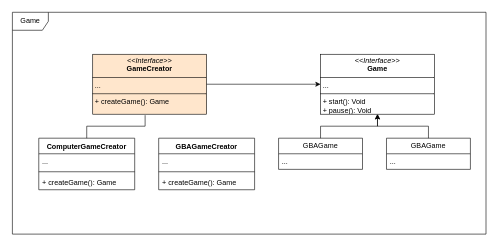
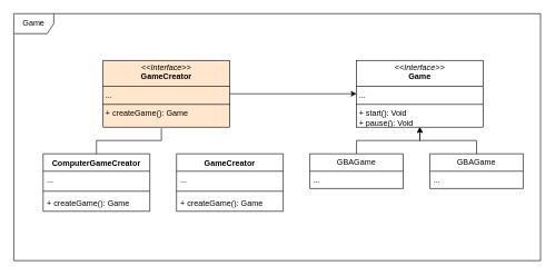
  <mxCell id="0" />
  <mxCell id="1" parent="0" />
  <mxCell id="2" value="Game" style="shape=umlFrame;whiteSpace=wrap;html=1;pointerEvents=0;" vertex="1" parent="1"><mxGeometry x="20" y="20" width="790" height="370" as="geometry" /></mxCell>
  <mxCell id="3" value="&lt;p style=&quot;margin:0px;margin-top:4px;text-align:center;&quot;&gt;&lt;i&gt;&amp;lt;&amp;lt;Interface&amp;gt;&amp;gt;&lt;/i&gt;&lt;br&gt;&lt;b&gt;Game&lt;/b&gt;&lt;/p&gt;&lt;hr size=&quot;1&quot; style=&quot;border-style:solid;&quot;&gt;&lt;p style=&quot;margin:0px;margin-left:4px;&quot;&gt;...&lt;/p&gt;&lt;hr size=&quot;1&quot; style=&quot;border-style:solid;&quot;&gt;&lt;p style=&quot;margin:0px;margin-left:4px;&quot;&gt;+ start(): Void&lt;br&gt;+ pause(): Void&lt;/p&gt;" style="verticalAlign=top;align=left;overflow=fill;html=1;whiteSpace=wrap;" vertex="1" parent="1"><mxGeometry x="534" y="90" width="190" height="100" as="geometry" /></mxCell>
  <mxCell id="4" value="&lt;p style=&quot;margin:0px;margin-top:4px;text-align:center;&quot;&gt;&lt;i&gt;&amp;lt;&amp;lt;Interface&amp;gt;&amp;gt;&lt;/i&gt;&lt;br&gt;&lt;b&gt;GameCreator&lt;/b&gt;&lt;/p&gt;&lt;hr size=&quot;1&quot; style=&quot;border-style:solid;&quot;&gt;&lt;p style=&quot;margin:0px;margin-left:4px;&quot;&gt;...&lt;/p&gt;&lt;hr size=&quot;1&quot; style=&quot;border-style:solid;&quot;&gt;&lt;p style=&quot;margin:0px;margin-left:4px;&quot;&gt;+ createGame(): Game&lt;br&gt;&lt;/p&gt;" style="verticalAlign=top;align=left;overflow=fill;html=1;whiteSpace=wrap;fillColor=#ffe6cc;" vertex="1" parent="1"><mxGeometry x="154" y="90" width="190" height="100" as="geometry" /></mxCell>
  <mxCell id="5" value="ComputerGameCreator" style="swimlane;fontStyle=1;align=center;verticalAlign=top;childLayout=stackLayout;horizontal=1;startSize=26;horizontalStack=0;resizeParent=1;resizeParentMax=0;resizeLast=0;collapsible=1;marginBottom=0;whiteSpace=wrap;html=1;" vertex="1" parent="1"><mxGeometry x="64" y="230" width="160" height="86" as="geometry" /></mxCell>
  <mxCell id="6" value="..." style="text;strokeColor=none;fillColor=none;align=left;verticalAlign=top;spacingLeft=4;spacingRight=4;overflow=hidden;rotatable=0;points=[[0,0.5],[1,0.5]];portConstraint=eastwest;whiteSpace=wrap;html=1;" vertex="1" parent="5"><mxGeometry y="26" width="160" height="26" as="geometry" /></mxCell>
  <mxCell id="7" value="" style="line;strokeWidth=1;fillColor=none;align=left;verticalAlign=middle;spacingTop=-1;spacingLeft=3;spacingRight=3;rotatable=0;labelPosition=right;points=[];portConstraint=eastwest;strokeColor=inherit;" vertex="1" parent="5"><mxGeometry y="52" width="160" height="8" as="geometry" /></mxCell>
  <mxCell id="8" value="+ createGame(): Game" style="text;strokeColor=none;fillColor=none;align=left;verticalAlign=top;spacingLeft=4;spacingRight=4;overflow=hidden;rotatable=0;points=[[0,0.5],[1,0.5]];portConstraint=eastwest;whiteSpace=wrap;html=1;" vertex="1" parent="5"><mxGeometry y="60" width="160" height="26" as="geometry" /></mxCell>
- <mxCell id="9" value="GBAGameCreator" style="swimlane;fontStyle=1;align=center;verticalAlign=top;childLayout=stackLayout;horizontal=1;startSize=26;horizontalStack=0;resizeParent=1;resizeParentMax=0;resizeLast=0;collapsible=1;marginBottom=0;whiteSpace=wrap;html=1;" vertex="1" parent="1"><mxGeometry x="264" y="230" width="160" height="86" as="geometry" /></mxCell>
+ <mxCell id="9" value="GameCreator" style="swimlane;fontStyle=1;align=center;verticalAlign=top;childLayout=stackLayout;horizontal=1;startSize=26;horizontalStack=0;resizeParent=1;resizeParentMax=0;resizeLast=0;collapsible=1;marginBottom=0;whiteSpace=wrap;html=1;" vertex="1" parent="1"><mxGeometry x="264" y="230" width="160" height="86" as="geometry" /></mxCell>
  <mxCell id="10" value="..." style="text;strokeColor=none;fillColor=none;align=left;verticalAlign=top;spacingLeft=4;spacingRight=4;overflow=hidden;rotatable=0;points=[[0,0.5],[1,0.5]];portConstraint=eastwest;whiteSpace=wrap;html=1;" vertex="1" parent="9"><mxGeometry y="26" width="160" height="26" as="geometry" /></mxCell>
  <mxCell id="11" value="" style="line;strokeWidth=1;fillColor=none;align=left;verticalAlign=middle;spacingTop=-1;spacingLeft=3;spacingRight=3;rotatable=0;labelPosition=right;points=[];portConstraint=eastwest;strokeColor=inherit;" vertex="1" parent="9"><mxGeometry y="52" width="160" height="8" as="geometry" /></mxCell>
  <mxCell id="12" value="+ createGame(): Game" style="text;strokeColor=none;fillColor=none;align=left;verticalAlign=top;spacingLeft=4;spacingRight=4;overflow=hidden;rotatable=0;points=[[0,0.5],[1,0.5]];portConstraint=eastwest;whiteSpace=wrap;html=1;" vertex="1" parent="9"><mxGeometry y="60" width="160" height="26" as="geometry" /></mxCell>
  <mxCell id="13" style="edgeStyle=orthogonalEdgeStyle;rounded=0;orthogonalLoop=1;jettySize=auto;html=1;entryX=0.46;entryY=1.016;entryDx=0;entryDy=0;entryPerimeter=0;endArrow=none;" edge="1" parent="1" source="5" target="4"><mxGeometry relative="1" as="geometry" /></mxCell>
  <mxCell id="14" style="edgeStyle=orthogonalEdgeStyle;rounded=0;orthogonalLoop=1;jettySize=auto;html=1;entryX=0;entryY=0.5;entryDx=0;entryDy=0;" edge="1" parent="1" source="4" target="3"><mxGeometry relative="1" as="geometry"><Array as="points" /></mxGeometry></mxCell>
  <mxCell id="15" style="edgeStyle=orthogonalEdgeStyle;rounded=0;orthogonalLoop=1;jettySize=auto;html=1;entryX=0.5;entryY=1;entryDx=0;entryDy=0;" edge="1" parent="1" source="16" target="3"><mxGeometry relative="1" as="geometry" /></mxCell>
  <mxCell id="16" value="GBAGame" style="swimlane;fontStyle=0;childLayout=stackLayout;horizontal=1;startSize=26;fillColor=none;horizontalStack=0;resizeParent=1;resizeParentMax=0;resizeLast=0;collapsible=1;marginBottom=0;whiteSpace=wrap;html=1;" vertex="1" parent="1"><mxGeometry x="464" y="230" width="140" height="52" as="geometry" /></mxCell>
  <mxCell id="17" value="..." style="text;strokeColor=none;fillColor=none;align=left;verticalAlign=top;spacingLeft=4;spacingRight=4;overflow=hidden;rotatable=0;points=[[0,0.5],[1,0.5]];portConstraint=eastwest;whiteSpace=wrap;html=1;" vertex="1" parent="16"><mxGeometry y="26" width="140" height="26" as="geometry" /></mxCell>
  <mxCell id="18" style="edgeStyle=orthogonalEdgeStyle;rounded=0;orthogonalLoop=1;jettySize=auto;html=1;entryX=0.5;entryY=1;entryDx=0;entryDy=0;" edge="1" parent="1" source="19" target="3"><mxGeometry relative="1" as="geometry" /></mxCell>
  <mxCell id="19" value="GBAGame" style="swimlane;fontStyle=0;childLayout=stackLayout;horizontal=1;startSize=26;fillColor=none;horizontalStack=0;resizeParent=1;resizeParentMax=0;resizeLast=0;collapsible=1;marginBottom=0;whiteSpace=wrap;html=1;" vertex="1" parent="1"><mxGeometry x="644" y="230" width="140" height="52" as="geometry" /></mxCell>
  <mxCell id="20" value="..." style="text;strokeColor=none;fillColor=none;align=left;verticalAlign=top;spacingLeft=4;spacingRight=4;overflow=hidden;rotatable=0;points=[[0,0.5],[1,0.5]];portConstraint=eastwest;whiteSpace=wrap;html=1;" vertex="1" parent="19"><mxGeometry y="26" width="140" height="26" as="geometry" /></mxCell>
